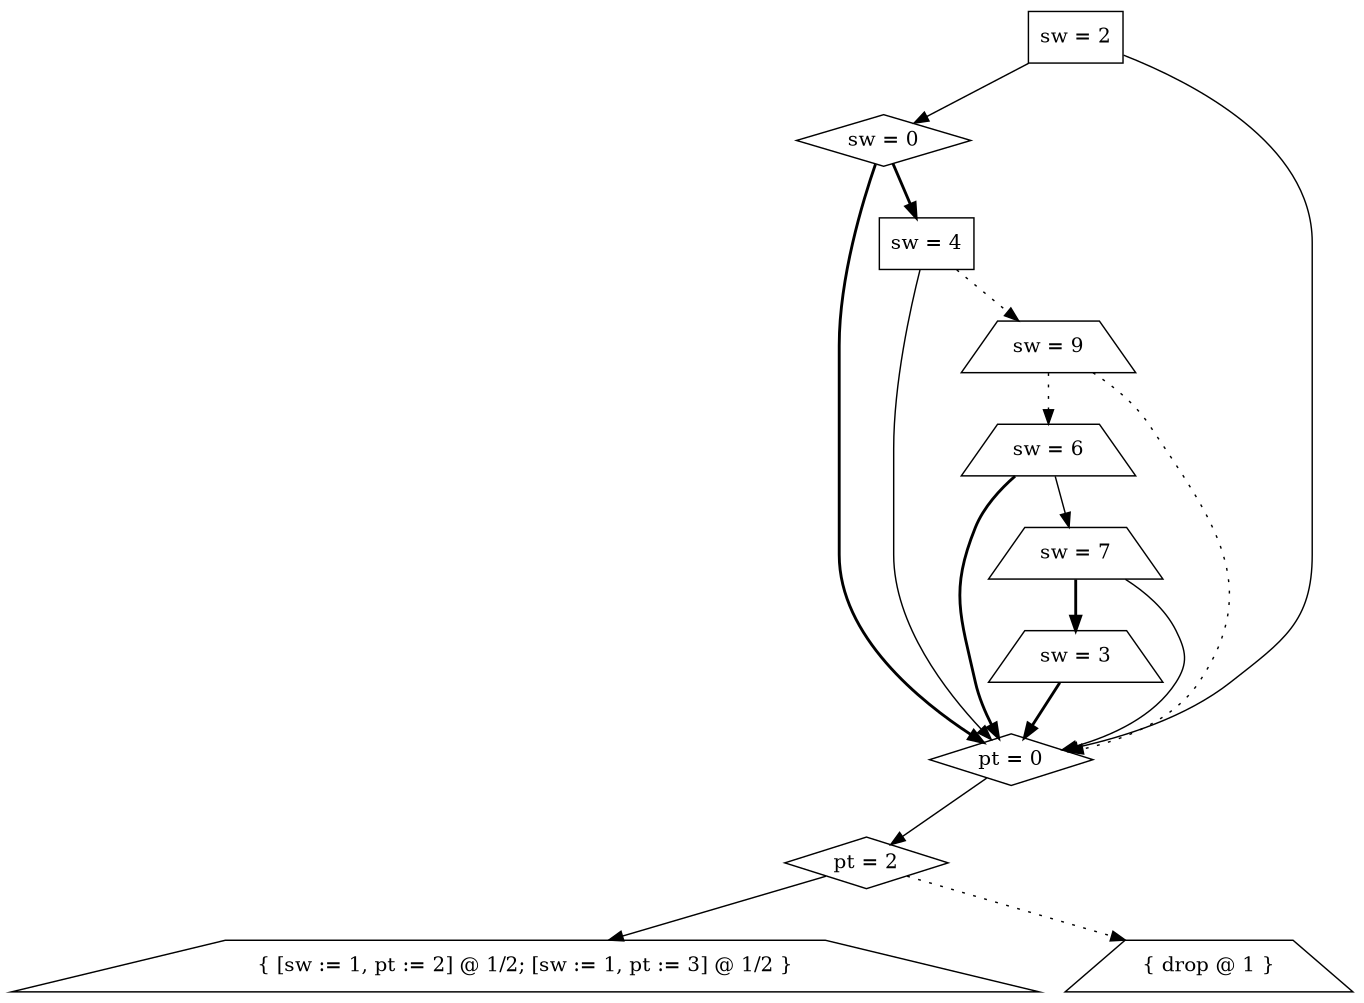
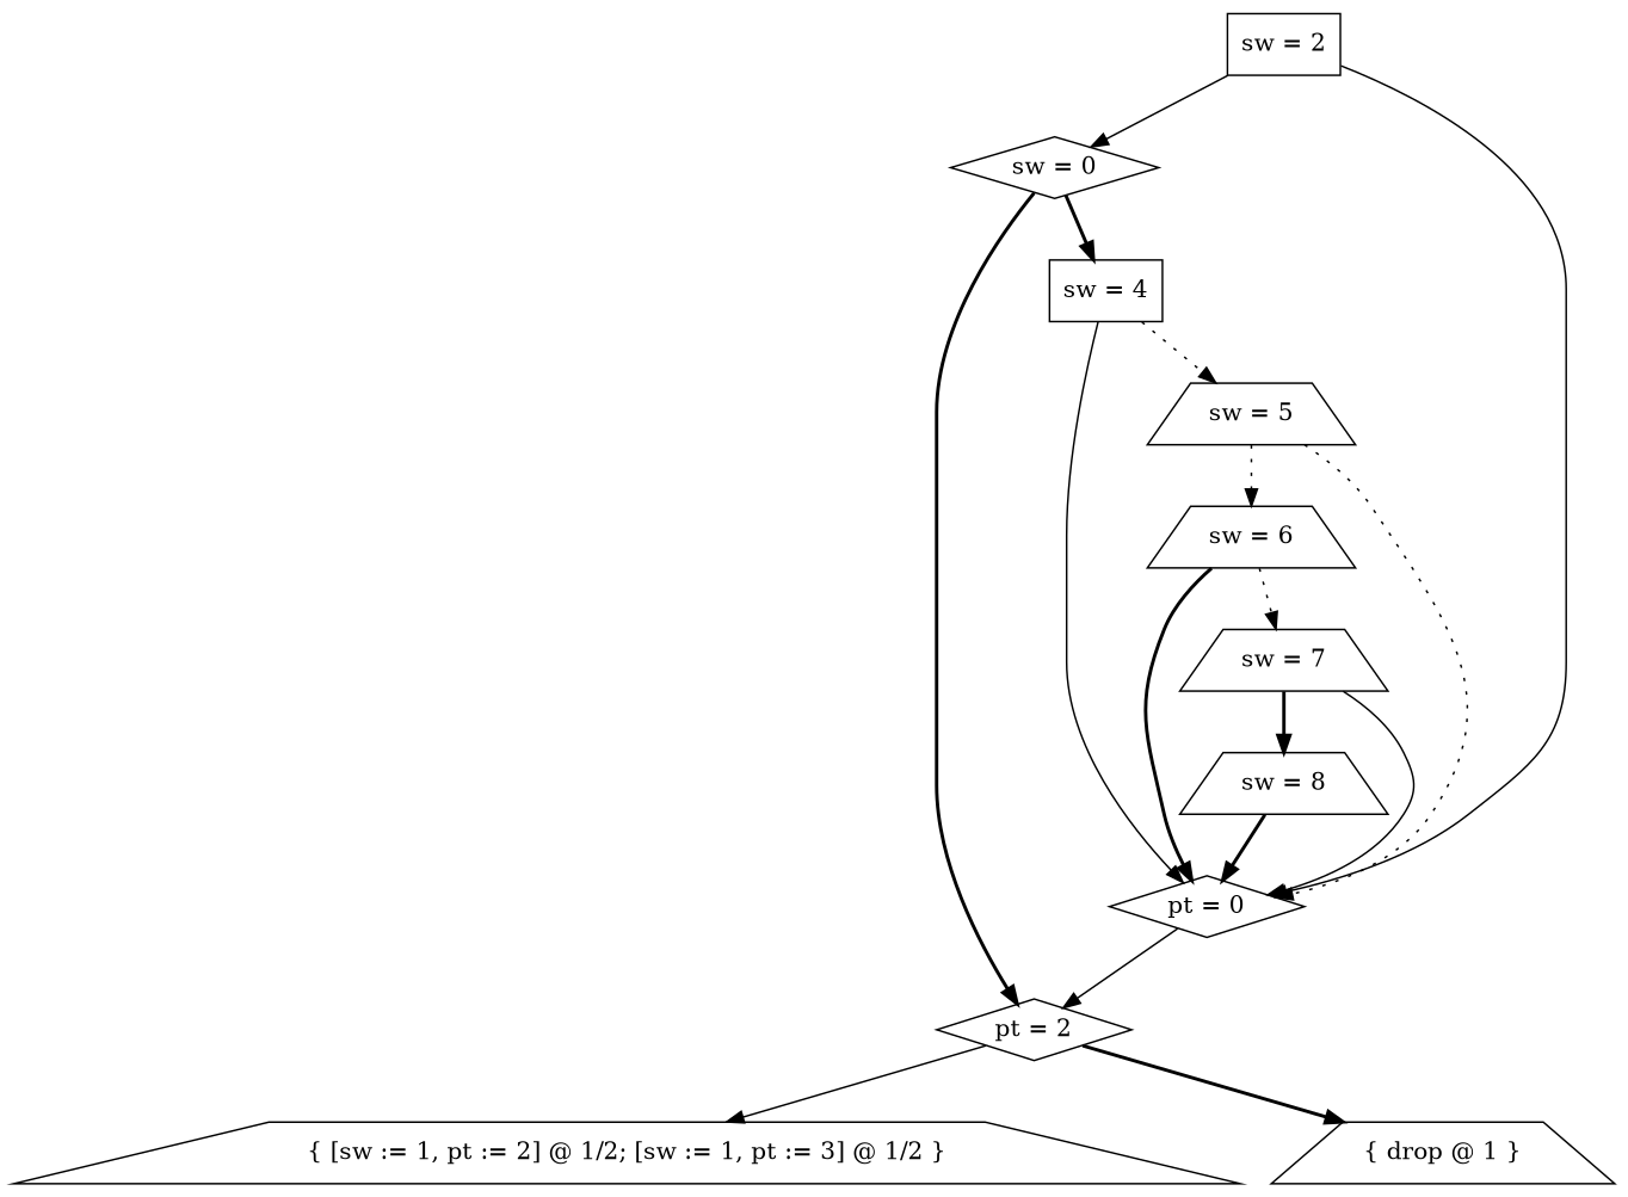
  digraph {
    node [shape=trapezium]
    edge [style=solid]
    n1 [label="sw = 4" shape=box]
    n2 [label="pt = 2" shape=diamond]
-   n3 [label="sw = 9"]
+   n3 [label="sw = 5"]
    n4 [label="sw = 0" shape=diamond]
    n5 [label="sw = 2" shape=box]
    n6 [label="sw = 7"]
-   n7 [label="sw = 3"]
+   n7 [label="sw = 8"]
    n8 [label="sw = 6"]
    n9 [label="pt = 0" shape=diamond]
    n10 [label="{ [sw := 1, pt := 2] @ 1/2; [sw := 1, pt := 3] @ 1/2 }"]
    n11 [label="{ drop @ 1 }"]
    subgraph sub_1 {
      rank=same
      n1
    }
    subgraph sub_2 {
      rank=same
      n2
    }
    subgraph sub_3 {
      rank=same
      n3
    }
    subgraph sub_4 {
      rank=same
      n4
    }
    subgraph sub_5 {
      rank=same
      n5
    }
    subgraph sub_6 {
      rank=same
      n6
    }
    subgraph sub_7 {
      rank=same
      n7
    }
    subgraph sub_8 {
      rank=same
      n8
    }
    subgraph sub_9 {
      rank=same
      n9
    }
    n1 -> n3 [style=dotted]
    n1 -> n9
    n2 -> n10
-   n2 -> n11 [style=dotted]
+   n2 -> n11 [style=bold]
    n3 -> n8 [style=dotted]
    n3 -> n9 [style=dotted]
    n4 -> n1 [style=bold]
-   n4 -> n9 [style=bold]
+   n4 -> n2 [style=bold]
    n5 -> n4
    n5 -> n9
    n6 -> n7 [style=bold]
    n6 -> n9
    n7 -> n9 [style=bold]
-   n8 -> n6
+   n8 -> n6 [style=dotted]
    n8 -> n9 [style=bold]
    n9 -> n2
  }
